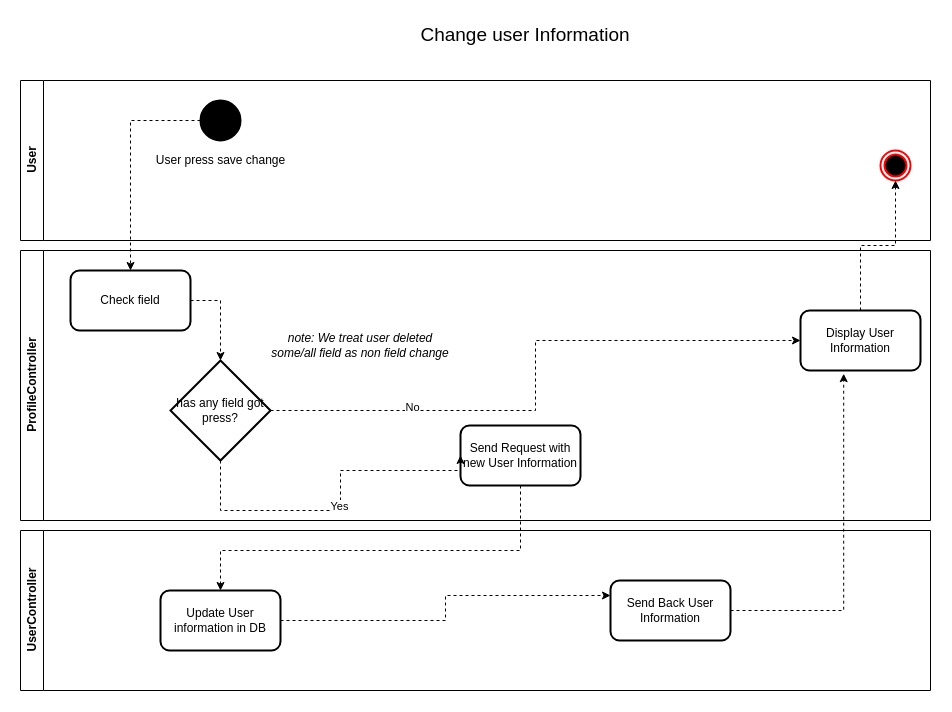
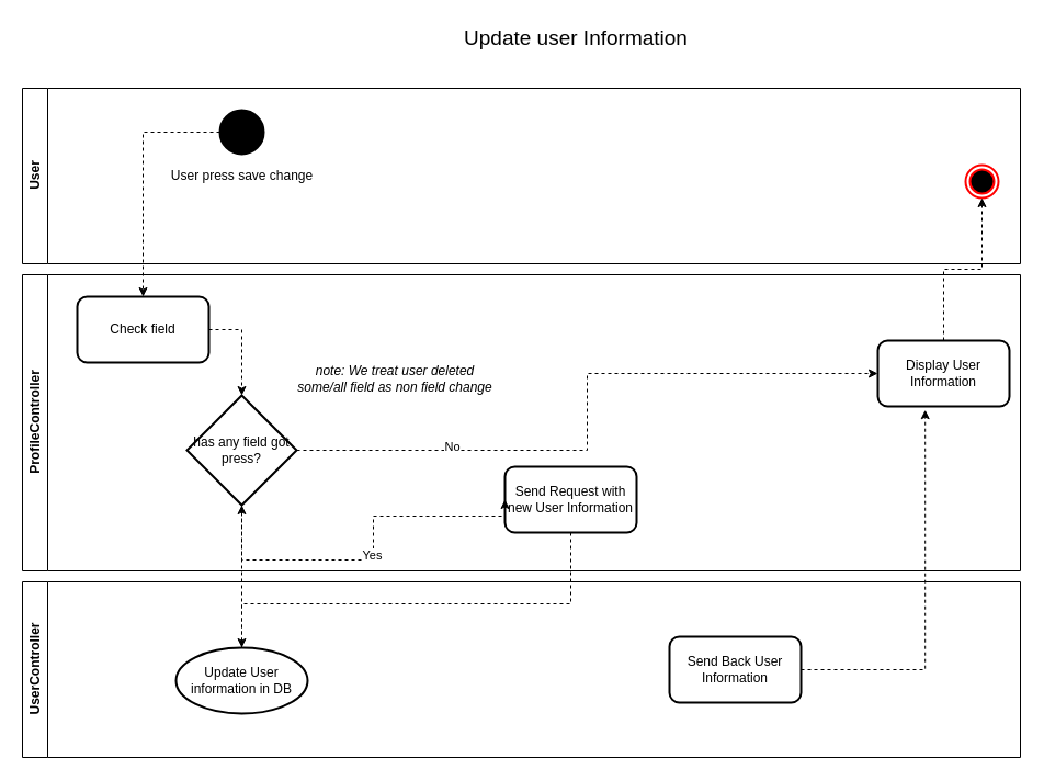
  <mxCell id="0" />
  <mxCell id="1" parent="0" />
  <mxCell id="2" value="User" style="swimlane;horizontal=0;whiteSpace=wrap;html=1;" vertex="1" parent="1"><mxGeometry x="20" y="80" width="910" height="160" as="geometry" /></mxCell>
  <mxCell id="3" value="User press save change" style="shape=ellipse;html=1;fillColor=strokeColor;strokeWidth=2;verticalLabelPosition=bottom;verticalAlignment=top;perimeter=ellipsePerimeter;" vertex="1" parent="2"><mxGeometry x="180" y="20" width="40" height="40" as="geometry" /></mxCell>
  <mxCell id="4" value="" style="ellipse;html=1;shape=endState;fillColor=#000000;strokeColor=#ff0000;strokeWidth=2;fontFamily=Helvetica;fontSize=12;fontColor=default;" vertex="1" parent="2"><mxGeometry x="860" y="70" width="30" height="30" as="geometry" /></mxCell>
  <mxCell id="5" value="ProfileController" style="swimlane;horizontal=0;whiteSpace=wrap;html=1;" vertex="1" parent="1"><mxGeometry x="20" y="250" width="910" height="270" as="geometry" /></mxCell>
  <mxCell id="6" value="Display User Information" style="rounded=1;whiteSpace=wrap;html=1;strokeWidth=2;fontFamily=Helvetica;fontSize=12;" vertex="1" parent="5"><mxGeometry x="780" y="60" width="120" height="60" as="geometry" /></mxCell>
  <mxCell id="7" value="Check field" style="rounded=1;whiteSpace=wrap;html=1;strokeWidth=2;fontFamily=Helvetica;fontSize=12;" vertex="1" parent="5"><mxGeometry x="50" y="20" width="120" height="60" as="geometry" /></mxCell>
  <mxCell id="8" value="Send Request with new User Information" style="rounded=1;whiteSpace=wrap;html=1;strokeWidth=2;fontFamily=Helvetica;fontSize=12;" vertex="1" parent="5"><mxGeometry x="440" y="175" width="120" height="60" as="geometry" /></mxCell>
  <mxCell id="9" style="edgeStyle=orthogonalEdgeStyle;rounded=0;orthogonalLoop=1;jettySize=auto;html=1;dashed=1;exitX=1;exitY=0.5;exitDx=0;exitDy=0;" edge="1" parent="5" source="7" target="14"><mxGeometry relative="1" as="geometry"><mxPoint x="280" y="140" as="sourcePoint" /></mxGeometry></mxCell>
  <mxCell id="10" style="edgeStyle=orthogonalEdgeStyle;rounded=0;orthogonalLoop=1;jettySize=auto;html=1;entryX=0;entryY=0.5;entryDx=0;entryDy=0;dashed=1;exitX=0.5;exitY=1;exitDx=0;exitDy=0;exitPerimeter=0;" edge="1" parent="5" source="14" target="8"><mxGeometry relative="1" as="geometry"><Array as="points"><mxPoint x="200" y="260" /><mxPoint x="320" y="260" /><mxPoint x="320" y="220" /></Array></mxGeometry></mxCell>
  <mxCell id="11" value="Yes" style="edgeLabel;html=1;align=center;verticalAlign=middle;resizable=0;points=[];" vertex="1" connectable="0" parent="10"><mxGeometry x="0.013" y="2" relative="1" as="geometry"><mxPoint as="offset" /></mxGeometry></mxCell>
  <mxCell id="12" style="edgeStyle=orthogonalEdgeStyle;rounded=0;orthogonalLoop=1;jettySize=auto;html=1;entryX=0;entryY=0.5;entryDx=0;entryDy=0;dashed=1;" edge="1" parent="5" source="14" target="6"><mxGeometry relative="1" as="geometry" /></mxCell>
  <mxCell id="13" value="No" style="edgeLabel;html=1;align=center;verticalAlign=middle;resizable=0;points=[];" vertex="1" connectable="0" parent="12"><mxGeometry x="-0.53" y="4" relative="1" as="geometry"><mxPoint as="offset" /></mxGeometry></mxCell>
  <mxCell id="14" value="has any field got press?" style="strokeWidth=2;html=1;shape=mxgraph.flowchart.decision;whiteSpace=wrap;" vertex="1" parent="5"><mxGeometry x="150" y="110" width="100" height="100" as="geometry" /></mxCell>
  <mxCell id="15" value="note: We treat user deleted some/all field as non field change" style="text;html=1;strokeColor=none;fillColor=none;align=center;verticalAlign=middle;whiteSpace=wrap;rounded=0;fontStyle=2" vertex="1" parent="5"><mxGeometry x="250" y="80" width="180" height="30" as="geometry" /></mxCell>
  <mxCell id="16" value="UserController" style="swimlane;horizontal=0;whiteSpace=wrap;html=1;" vertex="1" parent="1"><mxGeometry x="20" y="530" width="910" height="160" as="geometry" /></mxCell>
  <mxCell id="17" value="Send Back User Information" style="rounded=1;whiteSpace=wrap;html=1;strokeWidth=2;fontFamily=Helvetica;fontSize=12;" vertex="1" parent="16"><mxGeometry x="590" y="50" width="120" height="60" as="geometry" /></mxCell>
- <mxCell id="18" style="edgeStyle=orthogonalEdgeStyle;rounded=0;orthogonalLoop=1;jettySize=auto;html=1;entryX=0;entryY=0.25;entryDx=0;entryDy=0;dashed=1;" edge="1" parent="16" source="19" target="17"><mxGeometry relative="1" as="geometry" /></mxCell>
- <mxCell id="19" value="Update User information in DB" style="rounded=1;whiteSpace=wrap;html=1;strokeWidth=2;fontFamily=Helvetica;fontSize=12;" vertex="1" parent="16"><mxGeometry x="140" y="60" width="120" height="60" as="geometry" /></mxCell>
+ <mxCell id="18" style="edgeStyle=orthogonalEdgeStyle;rounded=0;orthogonalLoop=1;jettySize=auto;html=1;dashed=1;" edge="1" parent="16" source="19" target="14"><mxGeometry relative="1" as="geometry" /></mxCell>
+ <mxCell id="19" value="Update User information in DB" style="ellipse;whiteSpace=wrap;html=1;strokeWidth=2;fontFamily=Helvetica;fontSize=12;" vertex="1" parent="16"><mxGeometry x="140" y="60" width="120" height="60" as="geometry" /></mxCell>
  <mxCell id="20" style="edgeStyle=orthogonalEdgeStyle;rounded=0;orthogonalLoop=1;jettySize=auto;html=1;entryX=0.5;entryY=1;entryDx=0;entryDy=0;dashed=1;strokeWidth=1;fontFamily=Helvetica;fontSize=12;fontColor=default;" edge="1" parent="1" source="6" target="4"><mxGeometry relative="1" as="geometry" /></mxCell>
  <mxCell id="21" style="edgeStyle=orthogonalEdgeStyle;rounded=0;orthogonalLoop=1;jettySize=auto;html=1;entryX=0.5;entryY=0;entryDx=0;entryDy=0;dashed=1;strokeWidth=1;fontFamily=Helvetica;fontSize=12;fontColor=default;" edge="1" parent="1" source="3" target="7"><mxGeometry relative="1" as="geometry" /></mxCell>
- <mxCell id="22" value="Change user Information" style="text;html=1;strokeColor=none;fillColor=none;align=center;verticalAlign=middle;whiteSpace=wrap;rounded=0;fontSize=19;" vertex="1" parent="1"><mxGeometry x="380" y="20" width="290" height="30" as="geometry" /></mxCell>
+ <mxCell id="22" value="Update user Information" style="text;html=1;strokeColor=none;fillColor=none;align=center;verticalAlign=middle;whiteSpace=wrap;rounded=0;fontSize=19;" vertex="1" parent="1"><mxGeometry x="380" y="20" width="290" height="30" as="geometry" /></mxCell>
  <mxCell id="23" style="edgeStyle=orthogonalEdgeStyle;rounded=0;orthogonalLoop=1;jettySize=auto;html=1;entryX=0.36;entryY=1.053;entryDx=0;entryDy=0;entryPerimeter=0;dashed=1;" edge="1" parent="1" source="17" target="6"><mxGeometry relative="1" as="geometry" /></mxCell>
  <mxCell id="24" style="edgeStyle=orthogonalEdgeStyle;rounded=0;orthogonalLoop=1;jettySize=auto;html=1;dashed=1;" edge="1" parent="1" source="8" target="19"><mxGeometry relative="1" as="geometry"><Array as="points"><mxPoint x="520" y="550" /><mxPoint x="220" y="550" /></Array></mxGeometry></mxCell>
